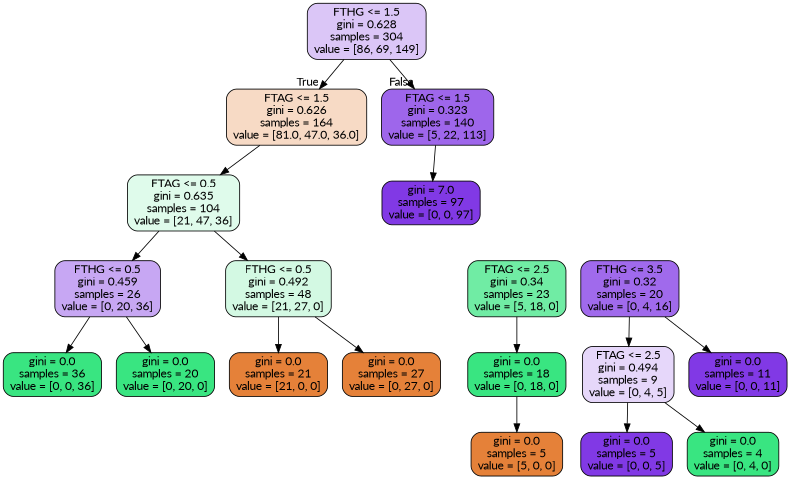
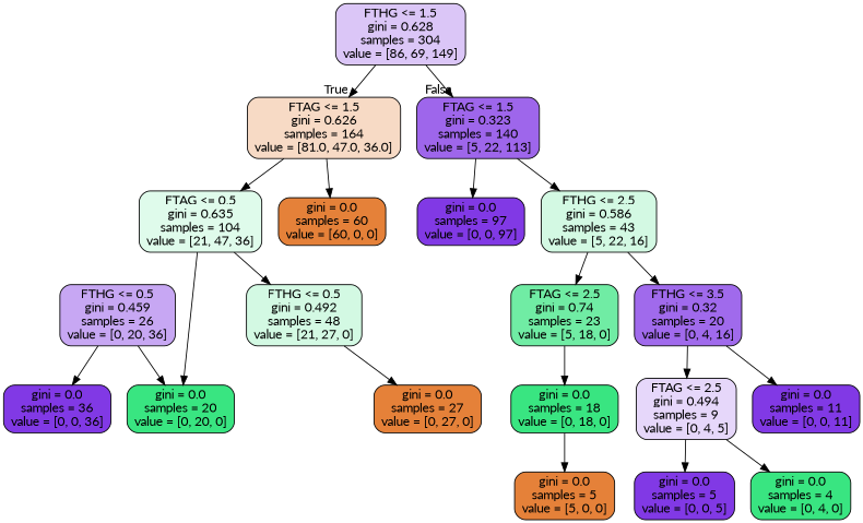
  digraph {
    fontname=Lato
    node [color=black fillcolor="#e58139" fontname=Lato shape=box style="filled, rounded"]
    edge [fontname=Lato]
    n1 [fillcolor="#dbc6f7" label="FTHG <= 1.5\ngini = 0.628\nsamples = 304\nvalue = [86, 69, 149]"]
    n2 [fillcolor="#f7dac5" label="FTAG <= 1.5\ngini = 0.626\nsamples = 164\nvalue = [81.0, 47.0, 36.0]"]
    n3 [fillcolor="#9e66eb" label="FTAG <= 1.5\ngini = 0.323\nsamples = 140\nvalue = [5, 22, 113]"]
    n4 [fillcolor="#dffbeb" label="FTAG <= 0.5\ngini = 0.635\nsamples = 104\nvalue = [21, 47, 36]"]
-   n6 [fillcolor="#8139e5" label="gini = 7.0\nsamples = 97\nvalue = [0, 0, 97]"]
+   n5 [label="gini = 0.0\nsamples = 60\nvalue = [60, 0, 0]"]
+   n6 [fillcolor="#8139e5" label="gini = 0.0\nsamples = 97\nvalue = [0, 0, 97]"]
+   n7 [fillcolor="#d3f9e3" label="FTHG <= 2.5\ngini = 0.586\nsamples = 43\nvalue = [5, 22, 16]"]
    n8 [fillcolor="#c7a7f3" label="FTHG <= 0.5\ngini = 0.459\nsamples = 26\nvalue = [0, 20, 36]"]
    n9 [fillcolor="#d3f9e3" label="FTHG <= 0.5\ngini = 0.492\nsamples = 48\nvalue = [21, 27, 0]"]
    n10 [fillcolor="#39e581" label="gini = 0.0\nsamples = 20\nvalue = [0, 20, 0]"]
-   n11 [fillcolor="#39e581" label="gini = 0.0\nsamples = 36\nvalue = [0, 0, 36]"]
-   n12 [label="gini = 0.0\nsamples = 21\nvalue = [21, 0, 0]"]
+   n11 [fillcolor="#8139e5" label="gini = 0.0\nsamples = 36\nvalue = [0, 0, 36]"]
    n13 [label="gini = 0.0\nsamples = 27\nvalue = [0, 27, 0]"]
-   n14 [fillcolor="#70eca4" label="FTAG <= 2.5\ngini = 0.34\nsamples = 23\nvalue = [5, 18, 0]"]
+   n14 [fillcolor="#70eca4" label="FTAG <= 2.5\ngini = 0.74\nsamples = 23\nvalue = [5, 18, 0]"]
    n15 [fillcolor="#a06aec" label="FTHG <= 3.5\ngini = 0.32\nsamples = 20\nvalue = [0, 4, 16]"]
    n16 [fillcolor="#39e581" label="gini = 0.0\nsamples = 18\nvalue = [0, 18, 0]"]
    n17 [fillcolor="#e6d7fa" label="FTAG <= 2.5\ngini = 0.494\nsamples = 9\nvalue = [0, 4, 5]"]
    n18 [fillcolor="#8139e5" label="gini = 0.0\nsamples = 11\nvalue = [0, 0, 11]"]
    n19 [label="gini = 0.0\nsamples = 5\nvalue = [5, 0, 0]"]
    n20 [fillcolor="#8139e5" label="gini = 0.0\nsamples = 5\nvalue = [0, 0, 5]"]
    n21 [fillcolor="#39e581" label="gini = 0.0\nsamples = 4\nvalue = [0, 4, 0]"]
    n1 -> n2 [headlabel=True labelangle=45 labeldistance=2.5]
    n1 -> n3 [headlabel=False labelangle=-45 labeldistance=2.5]
    n2 -> n4
+   n2 -> n5
    n3 -> n6
-   n4 -> n8
+   n3 -> n7
+   n4 -> n10
    n4 -> n9
+   n7 -> n14
+   n7 -> n15
    n8 -> n10
    n8 -> n11
-   n9 -> n12
    n9 -> n13
    n14 -> n16
    n15 -> n17
    n15 -> n18
    n16 -> n19
    n17 -> n20
    n17 -> n21
  }
